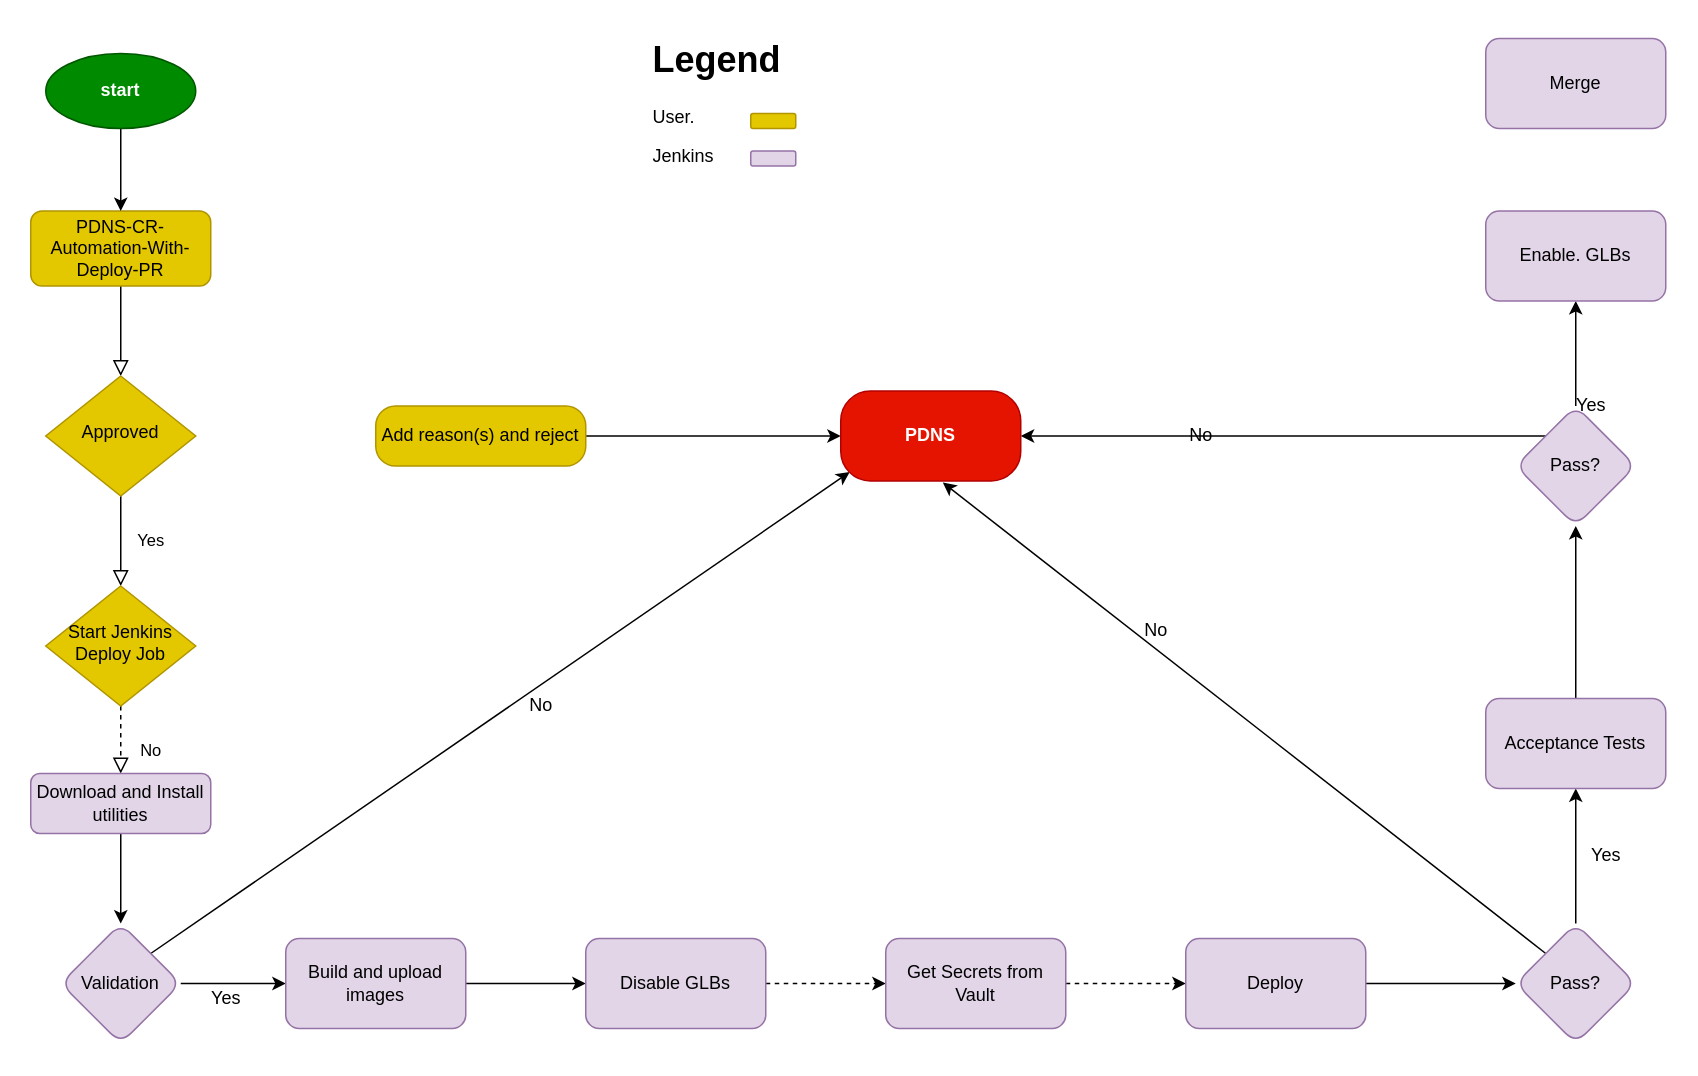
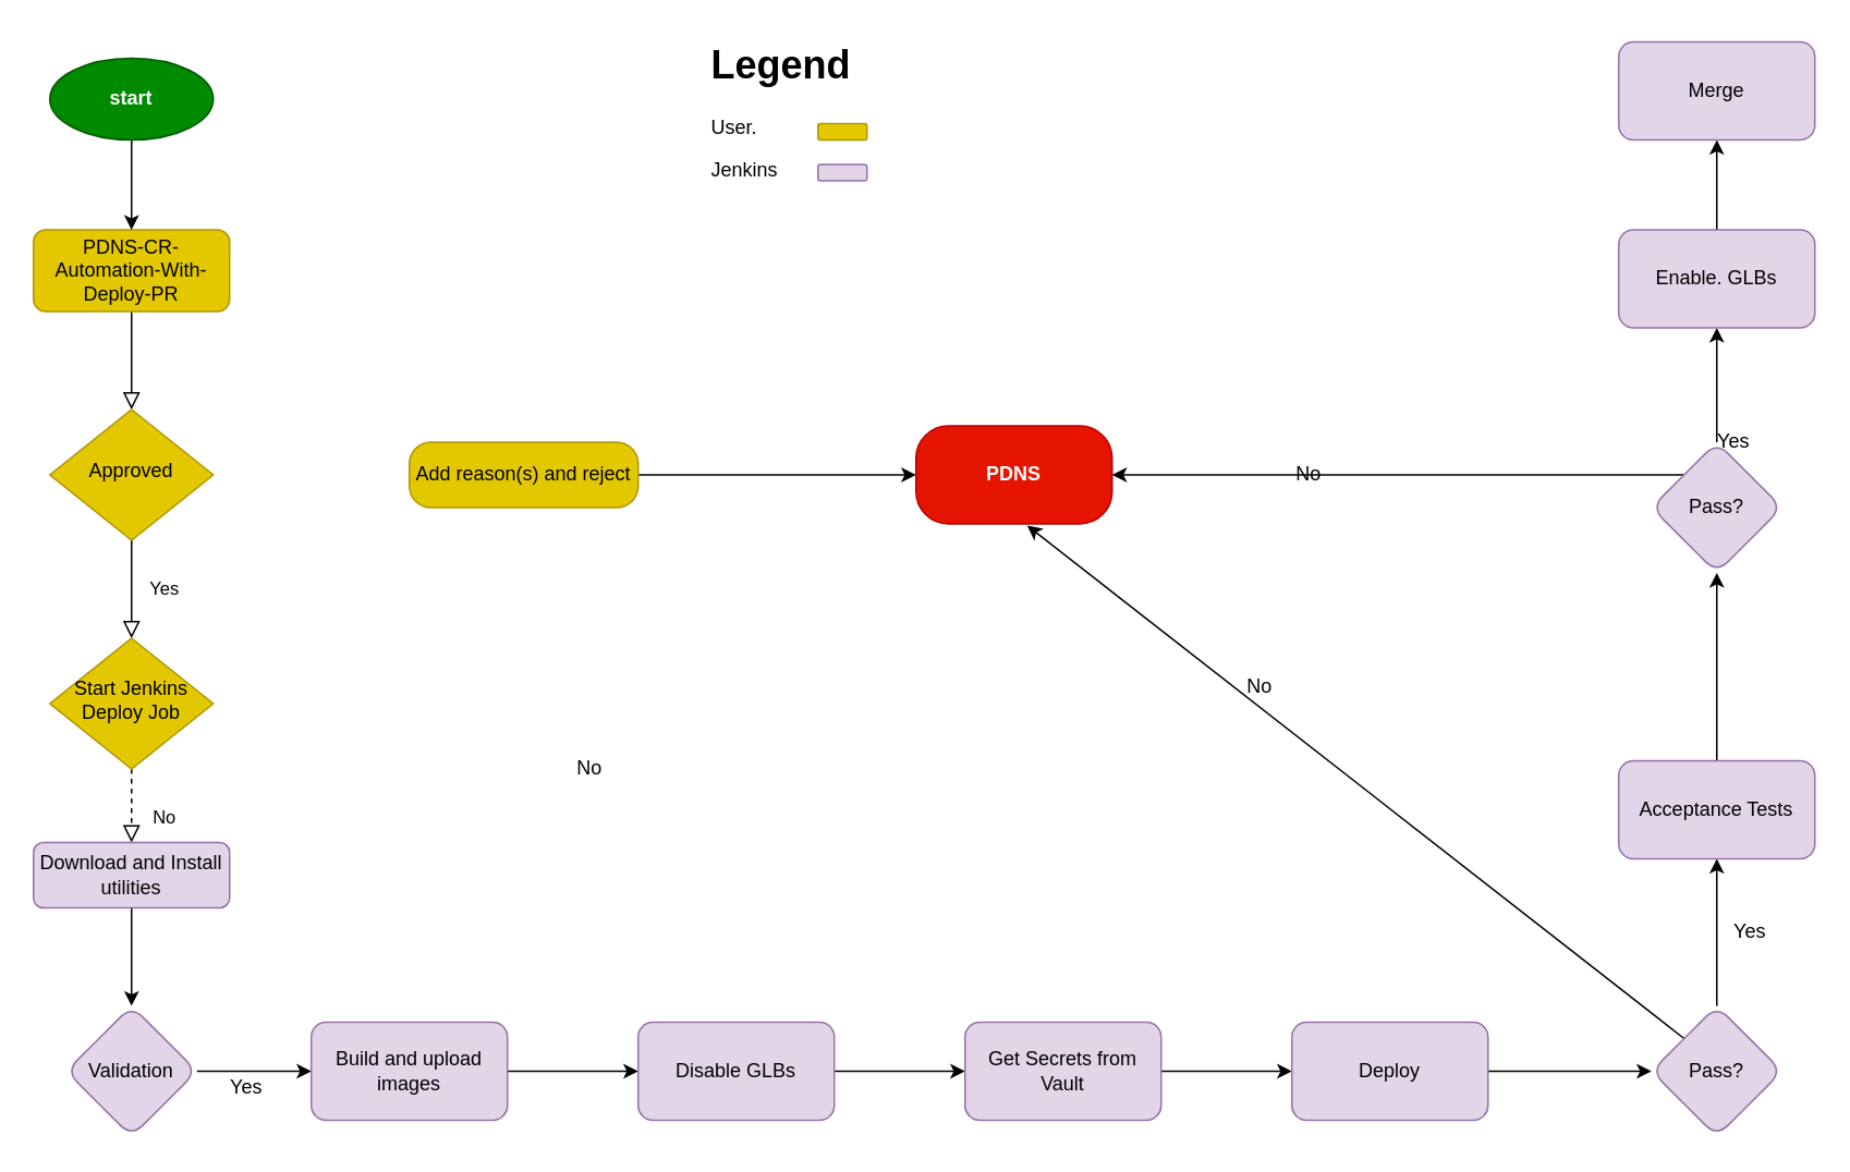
  <mxCell id="0" />
  <mxCell id="1" parent="0" />
  <mxCell id="2" value="" style="rounded=0;html=1;jettySize=auto;orthogonalLoop=1;fontSize=11;endArrow=block;endFill=0;endSize=8;strokeWidth=1;shadow=0;labelBackgroundColor=none;edgeStyle=orthogonalEdgeStyle;" parent="1" source="3" target="5" edge="1"><mxGeometry relative="1" as="geometry" /></mxCell>
  <mxCell id="3" value="PDNS-CR-Automation-With-Deploy-PR" style="rounded=1;whiteSpace=wrap;html=1;fontSize=12;glass=0;strokeWidth=1;shadow=0;fillColor=#e3c800;strokeColor=#B09500;fontColor=#000000;" parent="1" vertex="1"><mxGeometry x="20" y="140" width="120" height="50" as="geometry" /></mxCell>
  <mxCell id="4" value="Yes" style="rounded=0;html=1;jettySize=auto;orthogonalLoop=1;fontSize=11;endArrow=block;endFill=0;endSize=8;strokeWidth=1;shadow=0;labelBackgroundColor=none;edgeStyle=orthogonalEdgeStyle;" parent="1" source="5" target="9" edge="1"><mxGeometry y="20" relative="1" as="geometry"><mxPoint as="offset" /></mxGeometry></mxCell>
  <mxCell id="5" value="Approved" style="rhombus;whiteSpace=wrap;html=1;shadow=0;fontFamily=Helvetica;fontSize=12;align=center;strokeWidth=1;spacing=6;spacingTop=-4;fillColor=#e3c800;fontColor=#000000;strokeColor=#B09500;" parent="1" vertex="1"><mxGeometry x="30" y="250" width="100" height="80" as="geometry" /></mxCell>
  <mxCell id="6" value="" style="edgeStyle=none;rounded=0;orthogonalLoop=1;jettySize=auto;html=1;" edge="1" parent="1" source="7" target="36"><mxGeometry relative="1" as="geometry" /></mxCell>
  <mxCell id="7" value="Add reason(s) and reject" style="rounded=1;whiteSpace=wrap;html=1;fontSize=12;glass=0;strokeWidth=1;shadow=0;arcSize=33;fillColor=#e3c800;fontColor=#000000;strokeColor=#B09500;" parent="1" vertex="1"><mxGeometry x="250" y="270" width="140" height="40" as="geometry" /></mxCell>
  <mxCell id="8" value="No" style="rounded=0;html=1;jettySize=auto;orthogonalLoop=1;fontSize=11;endArrow=block;endFill=0;endSize=8;strokeWidth=1;shadow=0;labelBackgroundColor=none;edgeStyle=orthogonalEdgeStyle;dashed=1;" parent="1" source="9" target="11" edge="1"><mxGeometry x="0.333" y="20" relative="1" as="geometry"><mxPoint as="offset" /></mxGeometry></mxCell>
  <mxCell id="9" value="Start Jenkins&lt;br&gt;Deploy Job" style="rhombus;whiteSpace=wrap;html=1;shadow=0;fontFamily=Helvetica;fontSize=12;align=center;strokeWidth=1;spacing=6;spacingTop=-4;fillColor=#e3c800;fontColor=#000000;strokeColor=#B09500;" parent="1" vertex="1"><mxGeometry x="30" y="390" width="100" height="80" as="geometry" /></mxCell>
  <mxCell id="10" value="" style="edgeStyle=none;rounded=0;orthogonalLoop=1;jettySize=auto;html=1;" edge="1" parent="1" source="11" target="16"><mxGeometry relative="1" as="geometry" /></mxCell>
  <mxCell id="11" value="Download and Install utilities" style="rounded=1;whiteSpace=wrap;html=1;fontSize=12;glass=0;strokeWidth=1;shadow=0;fillColor=#e1d5e7;strokeColor=#9673a6;" parent="1" vertex="1"><mxGeometry x="20" y="515" width="120" height="40" as="geometry" /></mxCell>
  <mxCell id="12" style="edgeStyle=none;rounded=0;orthogonalLoop=1;jettySize=auto;html=1;entryX=0.5;entryY=0;entryDx=0;entryDy=0;" edge="1" parent="1" source="13" target="3"><mxGeometry relative="1" as="geometry" /></mxCell>
  <mxCell id="13" value="&lt;b&gt;start&lt;/b&gt;" style="ellipse;whiteSpace=wrap;html=1;fillColor=#008a00;fontColor=#ffffff;strokeColor=#005700;" vertex="1" parent="1"><mxGeometry x="30" y="35" width="100" height="50" as="geometry" /></mxCell>
  <mxCell id="14" value="" style="edgeStyle=none;rounded=0;orthogonalLoop=1;jettySize=auto;html=1;" edge="1" parent="1" source="16" target="18"><mxGeometry relative="1" as="geometry" /></mxCell>
- <mxCell id="15" style="edgeStyle=none;rounded=0;orthogonalLoop=1;jettySize=auto;html=1;exitX=1;exitY=0;exitDx=0;exitDy=0;entryX=0.05;entryY=0.9;entryDx=0;entryDy=0;entryPerimeter=0;" edge="1" parent="1" source="16" target="36"><mxGeometry relative="1" as="geometry"><mxPoint x="570" y="310" as="targetPoint" /></mxGeometry></mxCell>
  <mxCell id="16" value="Validation" style="rhombus;whiteSpace=wrap;html=1;rounded=1;glass=0;strokeWidth=1;shadow=0;fillColor=#e1d5e7;strokeColor=#9673a6;" vertex="1" parent="1"><mxGeometry x="40" y="615" width="80" height="80" as="geometry" /></mxCell>
  <mxCell id="17" value="" style="edgeStyle=none;rounded=0;orthogonalLoop=1;jettySize=auto;html=1;" edge="1" parent="1" source="18" target="20"><mxGeometry relative="1" as="geometry" /></mxCell>
  <mxCell id="18" value="Build and upload images" style="whiteSpace=wrap;html=1;rounded=1;glass=0;strokeWidth=1;shadow=0;fillColor=#e1d5e7;strokeColor=#9673a6;" vertex="1" parent="1"><mxGeometry x="190" y="625" width="120" height="60" as="geometry" /></mxCell>
- <mxCell id="19" value="" style="edgeStyle=none;rounded=0;orthogonalLoop=1;jettySize=auto;html=1;dashed=1;" edge="1" parent="1" source="20" target="22"><mxGeometry relative="1" as="geometry" /></mxCell>
+ <mxCell id="19" value="" style="edgeStyle=none;rounded=0;orthogonalLoop=1;jettySize=auto;html=1;" edge="1" parent="1" source="20" target="22"><mxGeometry relative="1" as="geometry" /></mxCell>
  <mxCell id="20" value="Disable GLBs" style="whiteSpace=wrap;html=1;rounded=1;glass=0;strokeWidth=1;shadow=0;fillColor=#e1d5e7;strokeColor=#9673a6;" vertex="1" parent="1"><mxGeometry x="390" y="625" width="120" height="60" as="geometry" /></mxCell>
- <mxCell id="21" value="" style="edgeStyle=none;rounded=0;orthogonalLoop=1;jettySize=auto;html=1;dashed=1;" edge="1" parent="1" source="22" target="24"><mxGeometry relative="1" as="geometry" /></mxCell>
+ <mxCell id="21" value="" style="edgeStyle=none;rounded=0;orthogonalLoop=1;jettySize=auto;html=1;" edge="1" parent="1" source="22" target="24"><mxGeometry relative="1" as="geometry" /></mxCell>
  <mxCell id="22" value="Get Secrets from Vault" style="whiteSpace=wrap;html=1;rounded=1;glass=0;strokeWidth=1;shadow=0;fillColor=#e1d5e7;strokeColor=#9673a6;" vertex="1" parent="1"><mxGeometry x="590" y="625" width="120" height="60" as="geometry" /></mxCell>
  <mxCell id="23" value="" style="edgeStyle=none;rounded=0;orthogonalLoop=1;jettySize=auto;html=1;" edge="1" parent="1" source="24" target="27"><mxGeometry relative="1" as="geometry" /></mxCell>
  <mxCell id="24" value="Deploy" style="whiteSpace=wrap;html=1;rounded=1;glass=0;strokeWidth=1;shadow=0;fillColor=#e1d5e7;strokeColor=#9673a6;" vertex="1" parent="1"><mxGeometry x="790" y="625" width="120" height="60" as="geometry" /></mxCell>
  <mxCell id="25" value="" style="edgeStyle=none;rounded=0;orthogonalLoop=1;jettySize=auto;html=1;" edge="1" parent="1" source="27" target="29"><mxGeometry relative="1" as="geometry" /></mxCell>
  <mxCell id="26" style="edgeStyle=none;rounded=0;orthogonalLoop=1;jettySize=auto;html=1;exitX=0;exitY=0;exitDx=0;exitDy=0;entryX=0.567;entryY=1.017;entryDx=0;entryDy=0;entryPerimeter=0;" edge="1" parent="1" source="27" target="36"><mxGeometry relative="1" as="geometry" /></mxCell>
  <mxCell id="27" value="Pass?" style="rhombus;whiteSpace=wrap;html=1;rounded=1;glass=0;strokeWidth=1;shadow=0;fillColor=#e1d5e7;strokeColor=#9673a6;" vertex="1" parent="1"><mxGeometry x="1010" y="615" width="80" height="80" as="geometry" /></mxCell>
  <mxCell id="28" value="" style="edgeStyle=none;rounded=0;orthogonalLoop=1;jettySize=auto;html=1;" edge="1" parent="1" source="29" target="32"><mxGeometry relative="1" as="geometry" /></mxCell>
  <mxCell id="29" value="Acceptance Tests" style="whiteSpace=wrap;html=1;rounded=1;glass=0;strokeWidth=1;shadow=0;fillColor=#e1d5e7;strokeColor=#9673a6;" vertex="1" parent="1"><mxGeometry x="990" y="465" width="120" height="60" as="geometry" /></mxCell>
  <mxCell id="30" value="" style="edgeStyle=none;rounded=0;orthogonalLoop=1;jettySize=auto;html=1;" edge="1" parent="1" source="32" target="34"><mxGeometry relative="1" as="geometry" /></mxCell>
  <mxCell id="31" style="edgeStyle=none;rounded=0;orthogonalLoop=1;jettySize=auto;html=1;exitX=0;exitY=0;exitDx=0;exitDy=0;entryX=1;entryY=0.5;entryDx=0;entryDy=0;" edge="1" parent="1" source="32" target="36"><mxGeometry relative="1" as="geometry" /></mxCell>
  <mxCell id="32" value="Pass?" style="rhombus;whiteSpace=wrap;html=1;rounded=1;glass=0;strokeWidth=1;shadow=0;fillColor=#e1d5e7;strokeColor=#9673a6;" vertex="1" parent="1"><mxGeometry x="1010" y="270" width="80" height="80" as="geometry" /></mxCell>
+ <mxCell id="33" value="" style="edgeStyle=none;rounded=0;orthogonalLoop=1;jettySize=auto;html=1;" edge="1" parent="1" source="34" target="35"><mxGeometry relative="1" as="geometry" /></mxCell>
  <mxCell id="34" value="Enable. GLBs" style="whiteSpace=wrap;html=1;rounded=1;glass=0;strokeWidth=1;shadow=0;fillColor=#e1d5e7;strokeColor=#9673a6;" vertex="1" parent="1"><mxGeometry x="990" y="140" width="120" height="60" as="geometry" /></mxCell>
  <mxCell id="35" value="Merge" style="whiteSpace=wrap;html=1;rounded=1;glass=0;strokeWidth=1;shadow=0;fillColor=#e1d5e7;strokeColor=#9673a6;" vertex="1" parent="1"><mxGeometry x="990" y="25" width="120" height="60" as="geometry" /></mxCell>
  <mxCell id="36" value="&lt;b&gt;PDNS&lt;/b&gt;" style="whiteSpace=wrap;html=1;rounded=1;glass=0;strokeWidth=1;shadow=0;arcSize=33;fillColor=#e51400;strokeColor=#B20000;fontColor=#ffffff;" vertex="1" parent="1"><mxGeometry x="560" y="260" width="120" height="60" as="geometry" /></mxCell>
  <mxCell id="37" value="Yes" style="text;html=1;align=center;verticalAlign=middle;resizable=0;points=[];autosize=1;strokeColor=none;fillColor=none;" vertex="1" parent="1"><mxGeometry x="1050" y="555" width="40" height="30" as="geometry" /></mxCell>
  <mxCell id="38" value="No" style="text;html=1;align=center;verticalAlign=middle;resizable=0;points=[];autosize=1;strokeColor=none;fillColor=none;" vertex="1" parent="1"><mxGeometry x="750" y="405" width="40" height="30" as="geometry" /></mxCell>
  <mxCell id="39" value="No" style="text;html=1;align=center;verticalAlign=middle;resizable=0;points=[];autosize=1;strokeColor=none;fillColor=none;" vertex="1" parent="1"><mxGeometry x="780" y="275" width="40" height="30" as="geometry" /></mxCell>
  <mxCell id="40" value="Yes" style="text;html=1;align=center;verticalAlign=middle;resizable=0;points=[];autosize=1;strokeColor=none;fillColor=none;" vertex="1" parent="1"><mxGeometry x="1040" y="255" width="40" height="30" as="geometry" /></mxCell>
  <mxCell id="41" style="edgeStyle=none;rounded=0;orthogonalLoop=1;jettySize=auto;html=1;exitX=1;exitY=1;exitDx=0;exitDy=0;" edge="1" parent="1" source="13" target="13"><mxGeometry relative="1" as="geometry" /></mxCell>
  <mxCell id="42" value="" style="rounded=1;whiteSpace=wrap;html=1;fillColor=#e3c800;fontColor=#000000;strokeColor=#B09500;" vertex="1" parent="1"><mxGeometry x="500" y="75" width="30" height="10" as="geometry" /></mxCell>
  <mxCell id="43" value="&lt;h1&gt;Legend&lt;/h1&gt;&lt;p&gt;User.&amp;nbsp;&amp;nbsp;&lt;/p&gt;&lt;p&gt;Jenkins&lt;/p&gt;" style="text;html=1;strokeColor=none;fillColor=none;spacing=5;spacingTop=-20;whiteSpace=wrap;overflow=hidden;rounded=0;" vertex="1" parent="1"><mxGeometry x="430" y="20" width="190" height="120" as="geometry" /></mxCell>
  <mxCell id="44" value="" style="rounded=1;whiteSpace=wrap;html=1;fillColor=#e1d5e7;strokeColor=#9673a6;" vertex="1" parent="1"><mxGeometry x="500" y="100" width="30" height="10" as="geometry" /></mxCell>
  <mxCell id="45" value="Yes" style="text;html=1;align=center;verticalAlign=middle;resizable=0;points=[];autosize=1;strokeColor=none;fillColor=none;" vertex="1" parent="1"><mxGeometry x="130" y="650" width="40" height="30" as="geometry" /></mxCell>
  <mxCell id="46" value="No" style="text;html=1;align=center;verticalAlign=middle;resizable=0;points=[];autosize=1;strokeColor=none;fillColor=none;" vertex="1" parent="1"><mxGeometry x="340" y="455" width="40" height="30" as="geometry" /></mxCell>
